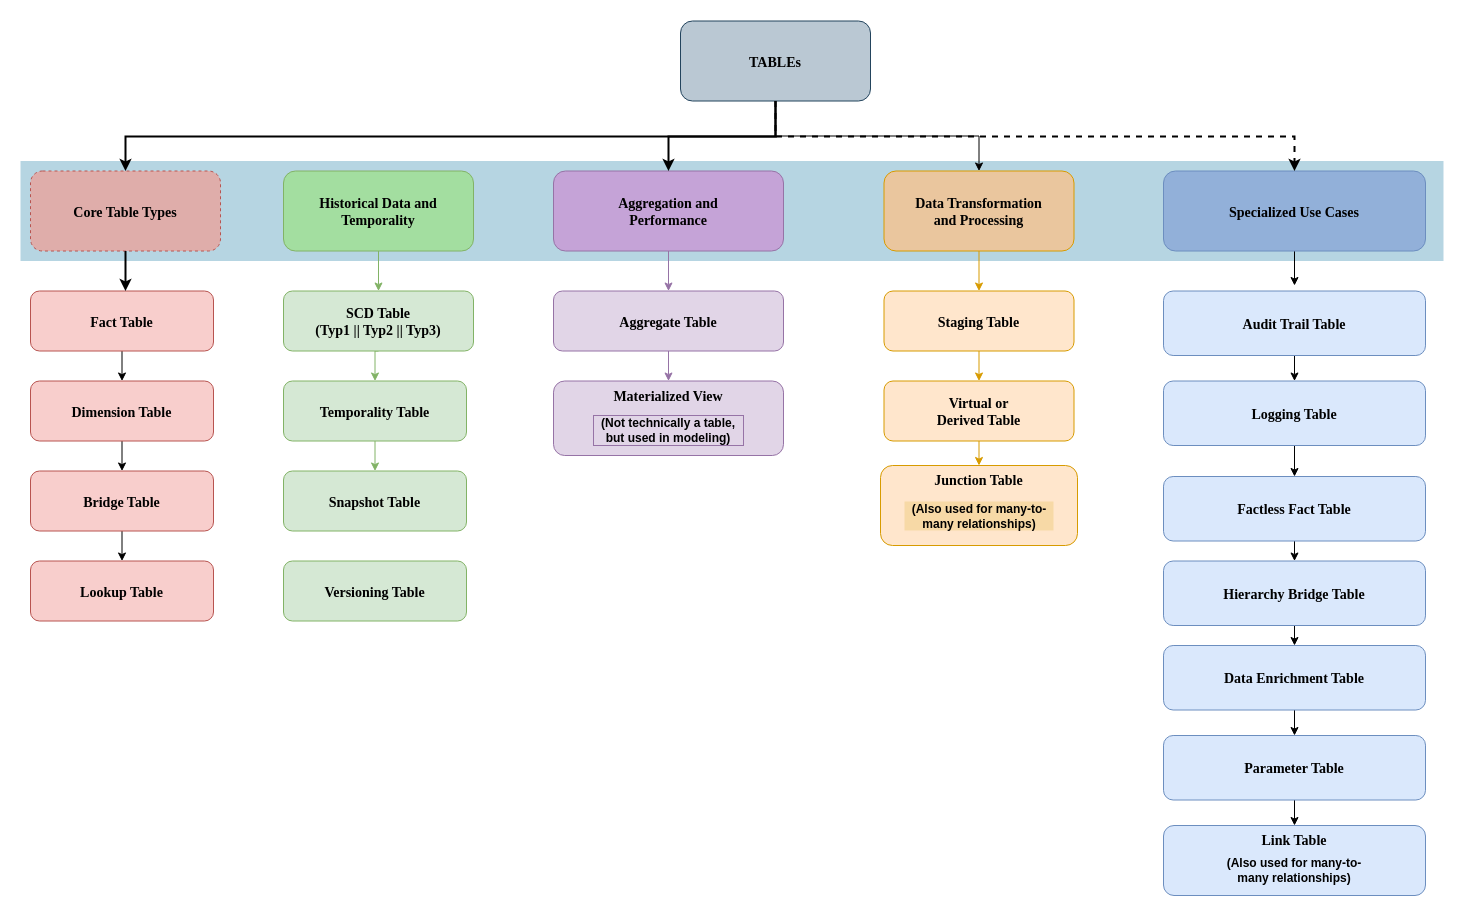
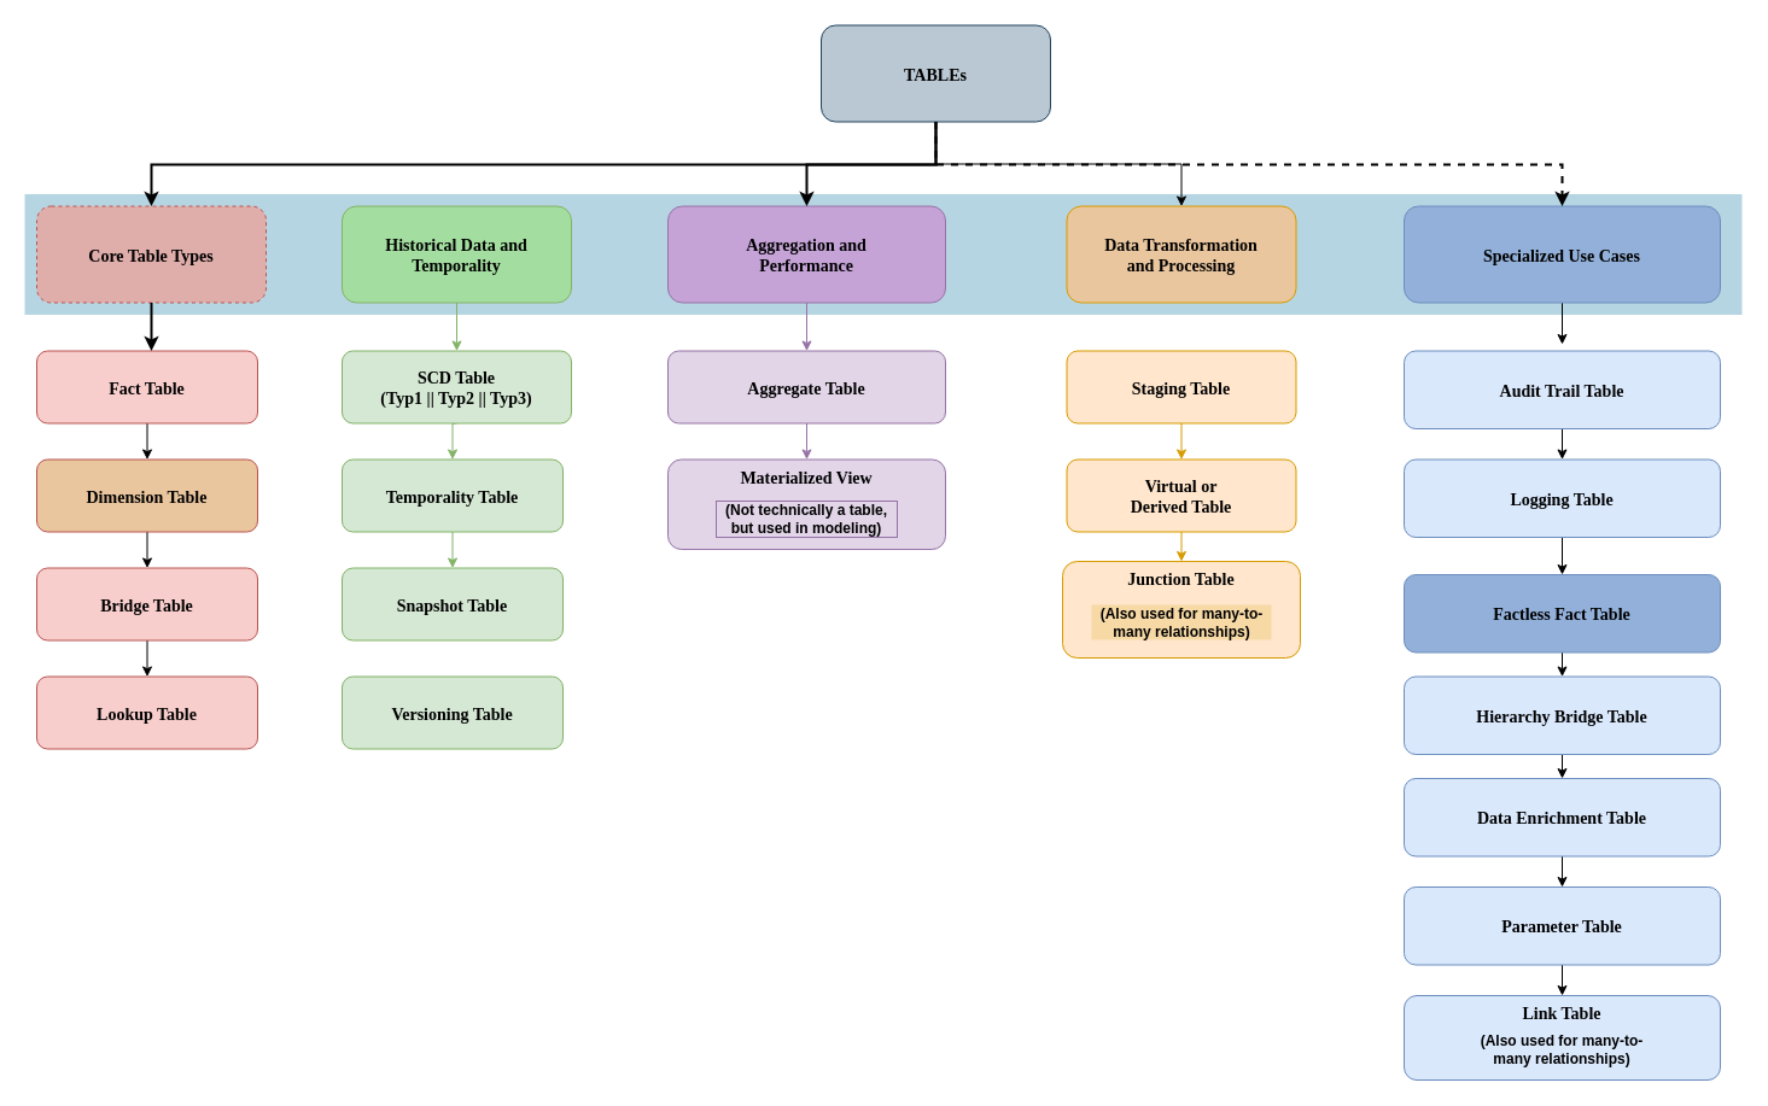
  <mxCell id="0" />
  <mxCell id="1" parent="0" />
  <mxCell id="2" value="" style="fillColor=#10739E;strokeColor=none;opacity=30;" parent="1" vertex="1"><mxGeometry x="20" y="160.5" width="1423" height="100" as="geometry" /></mxCell>
  <mxCell id="3" style="edgeStyle=orthogonalEdgeStyle;rounded=0;orthogonalLoop=1;jettySize=auto;html=1;exitX=0.5;exitY=1;exitDx=0;exitDy=0;entryX=0.5;entryY=0;entryDx=0;entryDy=0;" edge="1" parent="1" source="4" target="9"><mxGeometry relative="1" as="geometry" /></mxCell>
  <mxCell id="4" value="TABLEs" style="rounded=1;fillColor=#bac8d3;strokeColor=#23445d;fontStyle=1;fontFamily=Tahoma;fontSize=14" parent="1" vertex="1"><mxGeometry x="680" y="20.5" width="190" height="80" as="geometry" /></mxCell>
  <mxCell id="5" style="edgeStyle=orthogonalEdgeStyle;rounded=0;orthogonalLoop=1;jettySize=auto;html=1;exitX=0.5;exitY=1;exitDx=0;exitDy=0;" edge="1" parent="1" source="6"><mxGeometry relative="1" as="geometry"><mxPoint x="1294" y="285" as="targetPoint" /></mxGeometry></mxCell>
  <mxCell id="6" value="Specialized Use Cases" style="rounded=1;fillColor=#92b0d9;strokeColor=#6c8ebf;fontStyle=1;fontFamily=Tahoma;fontSize=14;" parent="1" vertex="1"><mxGeometry x="1163" y="170.5" width="262" height="80" as="geometry" /></mxCell>
  <mxCell id="7" value="" style="edgeStyle=elbowEdgeStyle;elbow=vertical;strokeWidth=2;rounded=0;dashed=1;" parent="1" source="4" target="6" edge="1"><mxGeometry x="337" y="215.5" width="100" height="100" as="geometry"><mxPoint x="260" y="150.5" as="sourcePoint" /><mxPoint x="360" y="50.5" as="targetPoint" /></mxGeometry></mxCell>
- <mxCell id="8" style="edgeStyle=orthogonalEdgeStyle;rounded=0;orthogonalLoop=1;jettySize=auto;html=1;exitX=0.5;exitY=1;exitDx=0;exitDy=0;entryX=0.5;entryY=0;entryDx=0;entryDy=0;fillColor=#ffe6cc;strokeColor=#d79b00;" edge="1" parent="1" source="9" target="16"><mxGeometry relative="1" as="geometry" /></mxCell>
  <mxCell id="9" value="Data Transformation &#10;and Processing" style="rounded=1;fillColor=#eac69e;strokeColor=#d79b00;fontStyle=1;fontFamily=Tahoma;fontSize=14" parent="1" vertex="1"><mxGeometry x="883.5" y="170.5" width="190" height="80" as="geometry" /></mxCell>
  <mxCell id="10" style="edgeStyle=orthogonalEdgeStyle;rounded=0;orthogonalLoop=1;jettySize=auto;html=1;exitX=0.5;exitY=1;exitDx=0;exitDy=0;entryX=0.5;entryY=0;entryDx=0;entryDy=0;fillColor=#e1d5e7;strokeColor=#9673a6;" edge="1" parent="1" source="11" target="36"><mxGeometry relative="1" as="geometry" /></mxCell>
  <mxCell id="11" value="Aggregation and &#10;Performance" style="rounded=1;fillColor=#c5a3d7;strokeColor=#9673a6;fontStyle=1;fontFamily=Tahoma;fontSize=14" parent="1" vertex="1"><mxGeometry x="553" y="170.5" width="230" height="80" as="geometry" /></mxCell>
  <mxCell id="12" value="Core Table Types" style="rounded=1;fillColor=#dfadaa;strokeColor=#b85450;fontStyle=1;fontFamily=Tahoma;fontSize=14;dashed=1;" parent="1" vertex="1"><mxGeometry x="30" y="170.5" width="190" height="80" as="geometry" /></mxCell>
  <mxCell id="13" style="edgeStyle=orthogonalEdgeStyle;rounded=0;orthogonalLoop=1;jettySize=auto;html=1;exitX=0.5;exitY=1;exitDx=0;exitDy=0;entryX=0.5;entryY=0;entryDx=0;entryDy=0;" edge="1" parent="1" source="14" target="23"><mxGeometry relative="1" as="geometry" /></mxCell>
  <mxCell id="14" value="Fact Table" style="rounded=1;fillColor=#f8cecc;strokeColor=#b85450;fontStyle=1;fontFamily=Tahoma;fontSize=14" parent="1" vertex="1"><mxGeometry x="30" y="290.5" width="183" height="60" as="geometry" /></mxCell>
  <mxCell id="15" style="edgeStyle=orthogonalEdgeStyle;rounded=0;orthogonalLoop=1;jettySize=auto;html=1;exitX=0.5;exitY=1;exitDx=0;exitDy=0;entryX=0.5;entryY=0;entryDx=0;entryDy=0;fillColor=#ffe6cc;strokeColor=#d79b00;" edge="1" parent="1" source="16" target="18"><mxGeometry relative="1" as="geometry" /></mxCell>
  <mxCell id="16" value="Staging Table" style="rounded=1;fillColor=#ffe6cc;strokeColor=#d79b00;fontStyle=1;fontFamily=Tahoma;fontSize=14" parent="1" vertex="1"><mxGeometry x="883.5" y="290.5" width="190" height="60" as="geometry" /></mxCell>
  <mxCell id="17" style="edgeStyle=orthogonalEdgeStyle;rounded=0;orthogonalLoop=1;jettySize=auto;html=1;exitX=0.5;exitY=1;exitDx=0;exitDy=0;entryX=0.5;entryY=0;entryDx=0;entryDy=0;fillColor=#ffe6cc;strokeColor=#d79b00;" edge="1" parent="1" source="18" target="39"><mxGeometry relative="1" as="geometry" /></mxCell>
  <mxCell id="18" value="Virtual or &#10;Derived Table" style="rounded=1;fillColor=#ffe6cc;strokeColor=#d79b00;fontStyle=1;fontFamily=Tahoma;fontSize=14" parent="1" vertex="1"><mxGeometry x="883.5" y="380.5" width="190" height="60" as="geometry" /></mxCell>
  <mxCell id="19" value="" style="edgeStyle=elbowEdgeStyle;elbow=vertical;strokeWidth=2;rounded=0" parent="1" source="4" target="11" edge="1"><mxGeometry x="347" y="225.5" width="100" height="100" as="geometry"><mxPoint x="785" y="110.5" as="sourcePoint" /><mxPoint x="1390" y="180.5" as="targetPoint" /></mxGeometry></mxCell>
  <mxCell id="20" value="" style="edgeStyle=elbowEdgeStyle;elbow=vertical;strokeWidth=2;rounded=0" parent="1" source="4" target="12" edge="1"><mxGeometry x="-23" y="135.5" width="100" height="100" as="geometry"><mxPoint x="-100" y="70.5" as="sourcePoint" /><mxPoint x="0" y="-29.5" as="targetPoint" /></mxGeometry></mxCell>
  <mxCell id="21" value="" style="edgeStyle=elbowEdgeStyle;elbow=horizontal;strokeWidth=2;rounded=0" parent="1" source="12" target="14" edge="1"><mxGeometry x="-23" y="135.5" width="100" height="100" as="geometry"><mxPoint x="-100" y="70.5" as="sourcePoint" /><mxPoint x="0" y="-29.5" as="targetPoint" /><Array as="points"><mxPoint x="125" y="270.5" /></Array></mxGeometry></mxCell>
  <mxCell id="22" style="edgeStyle=orthogonalEdgeStyle;rounded=0;orthogonalLoop=1;jettySize=auto;html=1;exitX=0.5;exitY=1;exitDx=0;exitDy=0;entryX=0.5;entryY=0;entryDx=0;entryDy=0;" edge="1" parent="1" source="23" target="25"><mxGeometry relative="1" as="geometry" /></mxCell>
- <mxCell id="23" value="Dimension Table" style="rounded=1;fillColor=#f8cecc;strokeColor=#b85450;fontStyle=1;fontFamily=Tahoma;fontSize=14" vertex="1" parent="1"><mxGeometry x="30" y="380.5" width="183" height="60" as="geometry" /></mxCell>
+ <mxCell id="23" value="Dimension Table" style="rounded=1;fillColor=#eac69e;strokeColor=#b85450;fontStyle=1;fontFamily=Tahoma;fontSize=14;" vertex="1" parent="1"><mxGeometry x="30" y="380.5" width="183" height="60" as="geometry" /></mxCell>
  <mxCell id="24" style="edgeStyle=orthogonalEdgeStyle;rounded=0;orthogonalLoop=1;jettySize=auto;html=1;exitX=0.5;exitY=1;exitDx=0;exitDy=0;entryX=0.5;entryY=0;entryDx=0;entryDy=0;" edge="1" parent="1" source="25" target="26"><mxGeometry relative="1" as="geometry" /></mxCell>
  <mxCell id="25" value="Bridge Table" style="rounded=1;fillColor=#f8cecc;strokeColor=#b85450;fontStyle=1;fontFamily=Tahoma;fontSize=14" vertex="1" parent="1"><mxGeometry x="30" y="470.5" width="183" height="60" as="geometry" /></mxCell>
  <mxCell id="26" value="Lookup Table" style="rounded=1;fillColor=#f8cecc;strokeColor=#b85450;fontStyle=1;fontFamily=Tahoma;fontSize=14" vertex="1" parent="1"><mxGeometry x="30" y="560.5" width="183" height="60" as="geometry" /></mxCell>
  <mxCell id="27" style="edgeStyle=orthogonalEdgeStyle;rounded=0;orthogonalLoop=1;jettySize=auto;html=1;exitX=0.5;exitY=1;exitDx=0;exitDy=0;fillColor=#d5e8d4;strokeColor=#82b366;" edge="1" parent="1" source="28" target="30"><mxGeometry relative="1" as="geometry" /></mxCell>
  <mxCell id="28" value="Historical Data and &#10;Temporality" style="rounded=1;fillColor=#a3dea0;strokeColor=#82b366;fontStyle=1;fontFamily=Tahoma;fontSize=14;" vertex="1" parent="1"><mxGeometry x="283" y="170.5" width="190" height="80" as="geometry" /></mxCell>
  <mxCell id="29" style="edgeStyle=orthogonalEdgeStyle;rounded=0;orthogonalLoop=1;jettySize=auto;html=1;exitX=0.5;exitY=1;exitDx=0;exitDy=0;entryX=0.5;entryY=0;entryDx=0;entryDy=0;fillColor=#d5e8d4;strokeColor=#82b366;" edge="1" parent="1" source="30" target="32"><mxGeometry relative="1" as="geometry" /></mxCell>
  <mxCell id="30" value="SCD Table&#10;(Typ1 || Typ2 || Typ3)" style="rounded=1;fillColor=#d5e8d4;strokeColor=#82b366;fontStyle=1;fontFamily=Tahoma;fontSize=14;" vertex="1" parent="1"><mxGeometry x="283" y="290.5" width="190" height="60" as="geometry" /></mxCell>
  <mxCell id="31" style="edgeStyle=orthogonalEdgeStyle;rounded=0;orthogonalLoop=1;jettySize=auto;html=1;exitX=0.5;exitY=1;exitDx=0;exitDy=0;entryX=0.5;entryY=0;entryDx=0;entryDy=0;fillColor=#d5e8d4;strokeColor=#82b366;" edge="1" parent="1" source="32" target="33"><mxGeometry relative="1" as="geometry" /></mxCell>
  <mxCell id="32" value="Temporality Table" style="rounded=1;fillColor=#d5e8d4;strokeColor=#82b366;fontStyle=1;fontFamily=Tahoma;fontSize=14;" vertex="1" parent="1"><mxGeometry x="283" y="380.5" width="183" height="60" as="geometry" /></mxCell>
  <mxCell id="33" value="Snapshot Table" style="rounded=1;fillColor=#d5e8d4;strokeColor=#82b366;fontStyle=1;fontFamily=Tahoma;fontSize=14;" vertex="1" parent="1"><mxGeometry x="283" y="470.5" width="183" height="60" as="geometry" /></mxCell>
  <mxCell id="34" value="Versioning Table" style="rounded=1;fillColor=#d5e8d4;strokeColor=#82b366;fontStyle=1;fontFamily=Tahoma;fontSize=14;" vertex="1" parent="1"><mxGeometry x="283" y="560.5" width="183" height="60" as="geometry" /></mxCell>
  <mxCell id="35" style="edgeStyle=orthogonalEdgeStyle;rounded=0;orthogonalLoop=1;jettySize=auto;html=1;exitX=0.5;exitY=1;exitDx=0;exitDy=0;entryX=0.5;entryY=0;entryDx=0;entryDy=0;fillColor=#e1d5e7;strokeColor=#9673a6;" edge="1" parent="1" source="36" target="37"><mxGeometry relative="1" as="geometry" /></mxCell>
  <mxCell id="36" value="Aggregate Table" style="rounded=1;fillColor=#e1d5e7;strokeColor=#9673a6;fontStyle=1;fontFamily=Tahoma;fontSize=14" vertex="1" parent="1"><mxGeometry x="553" y="290.5" width="230" height="60" as="geometry" /></mxCell>
  <mxCell id="37" value="Materialized View&#10;" style="rounded=1;fillColor=#e1d5e7;strokeColor=#9673a6;fontStyle=1;fontFamily=Tahoma;fontSize=14;verticalAlign=top;" vertex="1" parent="1"><mxGeometry x="553" y="380.5" width="230" height="74.5" as="geometry" /></mxCell>
  <mxCell id="38" value="&lt;b&gt;(Not technically a table, but used in modeling)&lt;/b&gt;" style="text;html=1;align=center;verticalAlign=middle;whiteSpace=wrap;rounded=0;fillColor=#e1d5e7;strokeColor=#9673a6;" vertex="1" parent="1"><mxGeometry x="593" y="415" width="150" height="30" as="geometry" /></mxCell>
  <mxCell id="39" value="Junction Table&#10;" style="rounded=1;fillColor=#ffe6cc;strokeColor=#d79b00;fontStyle=1;fontFamily=Tahoma;fontSize=14;verticalAlign=top;" vertex="1" parent="1"><mxGeometry x="880" y="465" width="197" height="80" as="geometry" /></mxCell>
  <mxCell id="40" value="&lt;b&gt;(Also used for many-to-many relationships)&lt;/b&gt;" style="text;html=1;align=center;verticalAlign=middle;whiteSpace=wrap;rounded=0;fillColor=#f7d9a6;strokeColor=#FFE6CC;" vertex="1" parent="1"><mxGeometry x="903.5" y="500.5" width="150" height="30" as="geometry" /></mxCell>
  <mxCell id="41" style="edgeStyle=orthogonalEdgeStyle;rounded=0;orthogonalLoop=1;jettySize=auto;html=1;exitX=0.5;exitY=1;exitDx=0;exitDy=0;entryX=0.5;entryY=0;entryDx=0;entryDy=0;" edge="1" parent="1" source="42" target="44"><mxGeometry relative="1" as="geometry" /></mxCell>
  <mxCell id="42" value="Audit Trail Table" style="rounded=1;fillColor=#dae8fc;strokeColor=#6c8ebf;fontStyle=1;fontFamily=Tahoma;fontSize=14" vertex="1" parent="1"><mxGeometry x="1163" y="290.5" width="262" height="64.5" as="geometry" /></mxCell>
  <mxCell id="43" style="edgeStyle=orthogonalEdgeStyle;rounded=0;orthogonalLoop=1;jettySize=auto;html=1;exitX=0.5;exitY=1;exitDx=0;exitDy=0;entryX=0.5;entryY=0;entryDx=0;entryDy=0;" edge="1" parent="1" source="44" target="46"><mxGeometry relative="1" as="geometry" /></mxCell>
  <mxCell id="44" value="Logging Table" style="rounded=1;fillColor=#dae8fc;strokeColor=#6c8ebf;fontStyle=1;fontFamily=Tahoma;fontSize=14" vertex="1" parent="1"><mxGeometry x="1163" y="380.5" width="262" height="64.5" as="geometry" /></mxCell>
  <mxCell id="45" style="edgeStyle=orthogonalEdgeStyle;rounded=0;orthogonalLoop=1;jettySize=auto;html=1;exitX=0.5;exitY=1;exitDx=0;exitDy=0;entryX=0.5;entryY=0;entryDx=0;entryDy=0;" edge="1" parent="1" source="46" target="48"><mxGeometry relative="1" as="geometry" /></mxCell>
- <mxCell id="46" value="Factless Fact Table" style="rounded=1;fillColor=#dae8fc;strokeColor=#6c8ebf;fontStyle=1;fontFamily=Tahoma;fontSize=14" vertex="1" parent="1"><mxGeometry x="1163" y="476" width="262" height="64.5" as="geometry" /></mxCell>
+ <mxCell id="46" value="Factless Fact Table" style="rounded=1;fillColor=#92b0d9;strokeColor=#6c8ebf;fontStyle=1;fontFamily=Tahoma;fontSize=14;" vertex="1" parent="1"><mxGeometry x="1163" y="476" width="262" height="64.5" as="geometry" /></mxCell>
  <mxCell id="47" style="edgeStyle=orthogonalEdgeStyle;rounded=0;orthogonalLoop=1;jettySize=auto;html=1;exitX=0.5;exitY=1;exitDx=0;exitDy=0;entryX=0.5;entryY=0;entryDx=0;entryDy=0;" edge="1" parent="1" source="48" target="50"><mxGeometry relative="1" as="geometry" /></mxCell>
  <mxCell id="48" value="Hierarchy Bridge Table" style="rounded=1;fillColor=#dae8fc;strokeColor=#6c8ebf;fontStyle=1;fontFamily=Tahoma;fontSize=14" vertex="1" parent="1"><mxGeometry x="1163" y="560.5" width="262" height="64.5" as="geometry" /></mxCell>
  <mxCell id="49" style="edgeStyle=orthogonalEdgeStyle;rounded=0;orthogonalLoop=1;jettySize=auto;html=1;exitX=0.5;exitY=1;exitDx=0;exitDy=0;entryX=0.5;entryY=0;entryDx=0;entryDy=0;" edge="1" parent="1" source="50" target="52"><mxGeometry relative="1" as="geometry" /></mxCell>
  <mxCell id="50" value="Data Enrichment Table" style="rounded=1;fillColor=#dae8fc;strokeColor=#6c8ebf;fontStyle=1;fontFamily=Tahoma;fontSize=14" vertex="1" parent="1"><mxGeometry x="1163" y="645" width="262" height="64.5" as="geometry" /></mxCell>
  <mxCell id="51" style="edgeStyle=orthogonalEdgeStyle;rounded=0;orthogonalLoop=1;jettySize=auto;html=1;exitX=0.5;exitY=1;exitDx=0;exitDy=0;entryX=0.5;entryY=0;entryDx=0;entryDy=0;" edge="1" parent="1" source="52" target="53"><mxGeometry relative="1" as="geometry" /></mxCell>
  <mxCell id="52" value="Parameter Table" style="rounded=1;fillColor=#dae8fc;strokeColor=#6c8ebf;fontStyle=1;fontFamily=Tahoma;fontSize=14" vertex="1" parent="1"><mxGeometry x="1163" y="735" width="262" height="64.5" as="geometry" /></mxCell>
  <mxCell id="53" value="Link Table" style="rounded=1;fillColor=#dae8fc;strokeColor=#6c8ebf;fontStyle=1;fontFamily=Tahoma;fontSize=14;verticalAlign=top;" vertex="1" parent="1"><mxGeometry x="1163" y="825" width="262" height="70" as="geometry" /></mxCell>
  <mxCell id="54" value="&lt;b style=&quot;&quot;&gt;(Also used for many-to-many relationships)&lt;/b&gt;" style="text;html=1;align=center;verticalAlign=middle;whiteSpace=wrap;rounded=0;" vertex="1" parent="1"><mxGeometry x="1219" y="855" width="150" height="30" as="geometry" /></mxCell>
